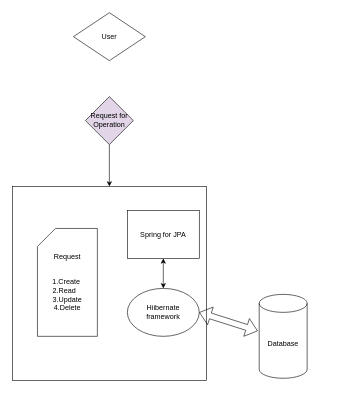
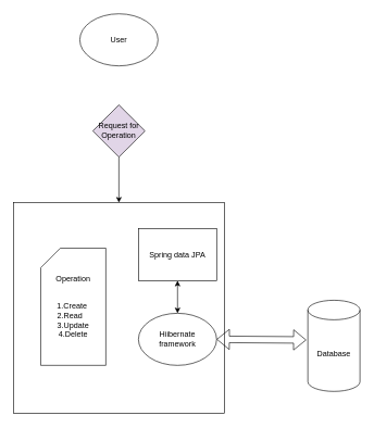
  <mxCell id="0" />
  <mxCell id="1" parent="0" />
- <mxCell id="2" value="User" style="rhombus;whiteSpace=wrap;html=1;" vertex="1" parent="1"><mxGeometry x="122" y="20" width="120" height="80" as="geometry" /></mxCell>
+ <mxCell id="2" value="User" style="ellipse;whiteSpace=wrap;html=1;" vertex="1" parent="1"><mxGeometry x="122" y="20" width="120" height="80" as="geometry" /></mxCell>
  <mxCell id="3" value="Request for&lt;br&gt;Operation" style="rhombus;whiteSpace=wrap;html=1;fillColor=#e1d5e7;" vertex="1" parent="1"><mxGeometry x="142" y="160" width="80" height="80" as="geometry" /></mxCell>
  <mxCell id="4" value="" style="whiteSpace=wrap;html=1;aspect=fixed;" vertex="1" parent="1"><mxGeometry x="20.13" y="310" width="323.75" height="323.75" as="geometry" /></mxCell>
- <mxCell id="5" value="Spring for JPA" style="rounded=0;whiteSpace=wrap;html=1;" vertex="1" parent="1"><mxGeometry x="212" y="350" width="120" height="80" as="geometry" /></mxCell>
+ <mxCell id="5" value="Spring data JPA" style="rounded=0;whiteSpace=wrap;html=1;" vertex="1" parent="1"><mxGeometry x="212" y="350" width="120" height="80" as="geometry" /></mxCell>
  <mxCell id="6" value="Hiibernate&lt;br&gt;framework" style="ellipse;whiteSpace=wrap;html=1;" vertex="1" parent="1"><mxGeometry x="212" y="480" width="120" height="80" as="geometry" /></mxCell>
- <mxCell id="7" value="Database" style="shape=cylinder3;whiteSpace=wrap;html=1;boundedLbl=1;backgroundOutline=1;size=15;" vertex="1" parent="1"><mxGeometry x="432" y="490" width="80" height="140" as="geometry" /></mxCell>
+ <mxCell id="7" value="Database" style="shape=cylinder3;whiteSpace=wrap;html=1;boundedLbl=1;backgroundOutline=1;size=15;" vertex="1" parent="1"><mxGeometry x="472" y="460" width="80" height="140" as="geometry" /></mxCell>
  <mxCell id="8" value="" style="endArrow=classic;html=1;" edge="1" parent="1" target="4"><mxGeometry width="50" height="50" relative="1" as="geometry"><mxPoint x="182" y="240" as="sourcePoint" /><mxPoint x="232" y="190" as="targetPoint" /></mxGeometry></mxCell>
  <mxCell id="9" style="edgeStyle=orthogonalEdgeStyle;rounded=0;orthogonalLoop=1;jettySize=auto;html=1;exitX=0.5;exitY=1;exitDx=0;exitDy=0;" edge="1" parent="1" source="6" target="6"><mxGeometry relative="1" as="geometry" /></mxCell>
- <mxCell id="10" value="Request&lt;br&gt;&lt;br&gt;&lt;br&gt;1.Create&amp;nbsp;&lt;br&gt;2.Read&amp;nbsp; &amp;nbsp;&lt;br&gt;3.Update&lt;br&gt;4.Delete" style="shape=card;whiteSpace=wrap;html=1;" vertex="1" parent="1"><mxGeometry x="62" y="380" width="100" height="180" as="geometry" /></mxCell>
+ <mxCell id="10" value="Operation&lt;br&gt;&lt;br&gt;&lt;br&gt;1.Create&amp;nbsp;&lt;br&gt;2.Read&amp;nbsp; &amp;nbsp;&lt;br&gt;3.Update&lt;br&gt;4.Delete" style="shape=card;whiteSpace=wrap;html=1;" vertex="1" parent="1"><mxGeometry x="62" y="380" width="100" height="180" as="geometry" /></mxCell>
  <mxCell id="11" value="" style="endArrow=classic;startArrow=classic;html=1;entryX=0.5;entryY=1;entryDx=0;entryDy=0;exitX=0.5;exitY=0;exitDx=0;exitDy=0;" edge="1" parent="1" source="6" target="5"><mxGeometry width="50" height="50" relative="1" as="geometry"><mxPoint x="252" y="480" as="sourcePoint" /><mxPoint x="302" y="430" as="targetPoint" /></mxGeometry></mxCell>
  <mxCell id="12" value="" style="shape=flexArrow;endArrow=classic;startArrow=classic;html=1;exitX=1;exitY=0.5;exitDx=0;exitDy=0;entryX=-0.03;entryY=0.436;entryDx=0;entryDy=0;entryPerimeter=0;" edge="1" parent="1" source="6" target="7"><mxGeometry width="100" height="100" relative="1" as="geometry"><mxPoint x="362" y="500" as="sourcePoint" /><mxPoint x="472" y="510" as="targetPoint" /></mxGeometry></mxCell>
